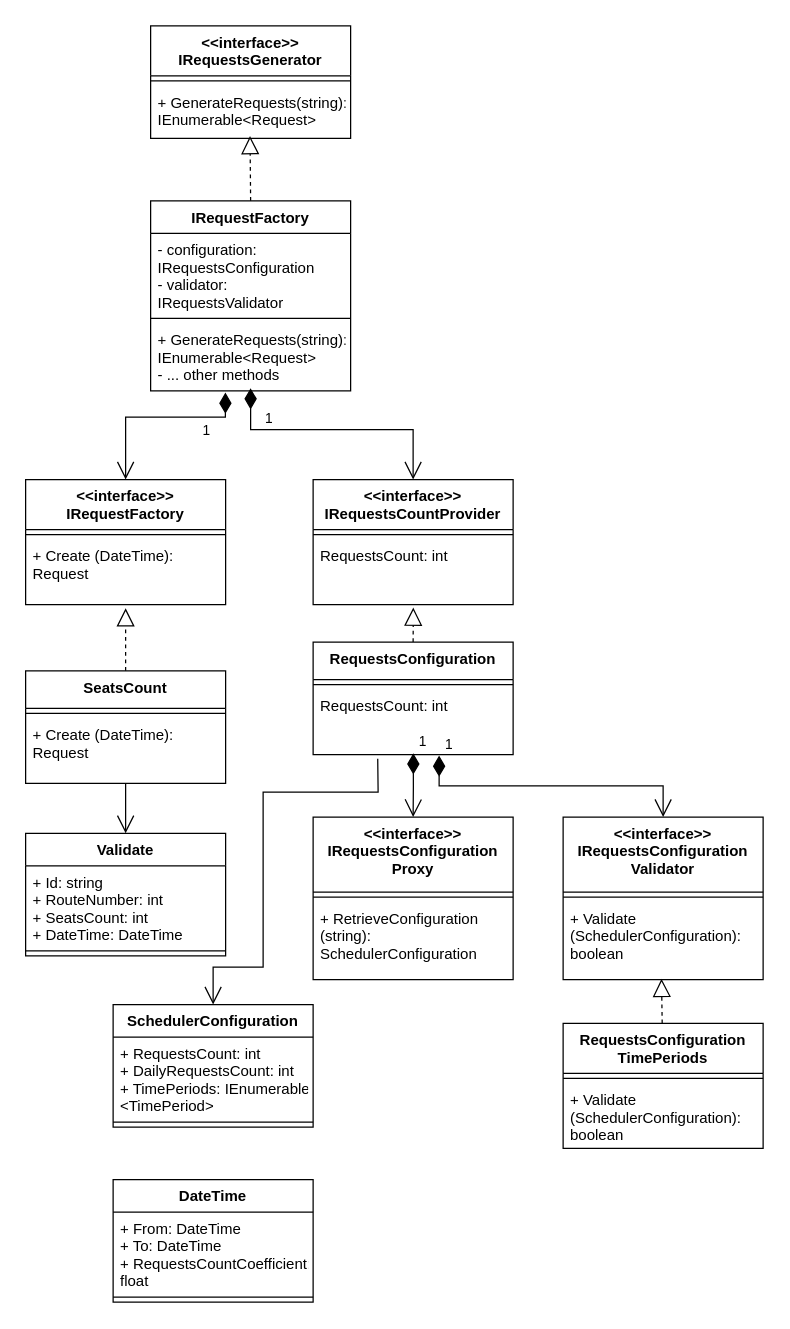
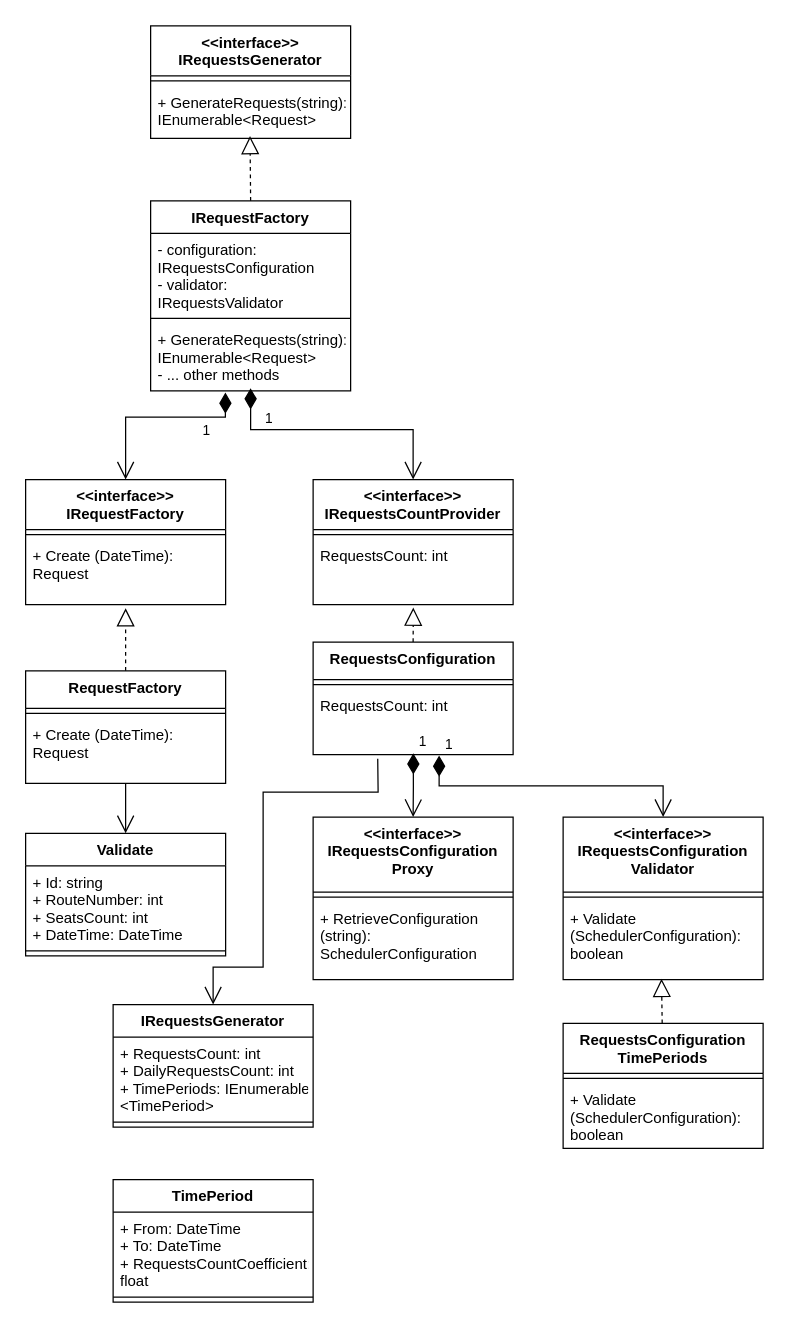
  <mxCell id="0" />
  <mxCell id="1" parent="0" />
  <mxCell id="2" value="&lt;&lt;interface&gt;&gt;&#10;IRequestsGenerator" style="swimlane;fontStyle=1;align=center;verticalAlign=top;childLayout=stackLayout;horizontal=1;startSize=40;horizontalStack=0;resizeParent=1;resizeParentMax=0;resizeLast=0;collapsible=1;marginBottom=0;" parent="1" vertex="1"><mxGeometry x="120" y="20" width="160" height="90" as="geometry" /></mxCell>
  <mxCell id="3" value="" style="line;strokeWidth=1;fillColor=none;align=left;verticalAlign=middle;spacingTop=-1;spacingLeft=3;spacingRight=3;rotatable=0;labelPosition=right;points=[];portConstraint=eastwest;" parent="2" vertex="1"><mxGeometry y="40" width="160" height="8" as="geometry" /></mxCell>
  <mxCell id="4" value="+ GenerateRequests(string): &#10;IEnumerable&lt;Request&gt;" style="text;strokeColor=none;fillColor=none;align=left;verticalAlign=top;spacingLeft=4;spacingRight=4;overflow=hidden;rotatable=0;points=[[0,0.5],[1,0.5]];portConstraint=eastwest;" parent="2" vertex="1"><mxGeometry y="48" width="160" height="42" as="geometry" /></mxCell>
  <mxCell id="5" value="IRequestFactory" style="swimlane;fontStyle=1;align=center;verticalAlign=top;childLayout=stackLayout;horizontal=1;startSize=26;horizontalStack=0;resizeParent=1;resizeParentMax=0;resizeLast=0;collapsible=1;marginBottom=0;" parent="1" vertex="1"><mxGeometry x="120" y="160" width="160" height="152" as="geometry" /></mxCell>
  <mxCell id="6" value="- configuration: &#10;IRequestsConfiguration&#10;- validator:&#10;IRequestsValidator" style="text;strokeColor=none;fillColor=none;align=left;verticalAlign=top;spacingLeft=4;spacingRight=4;overflow=hidden;rotatable=0;points=[[0,0.5],[1,0.5]];portConstraint=eastwest;" parent="5" vertex="1"><mxGeometry y="26" width="160" height="64" as="geometry" /></mxCell>
  <mxCell id="7" value="" style="line;strokeWidth=1;fillColor=none;align=left;verticalAlign=middle;spacingTop=-1;spacingLeft=3;spacingRight=3;rotatable=0;labelPosition=right;points=[];portConstraint=eastwest;" parent="5" vertex="1"><mxGeometry y="90" width="160" height="8" as="geometry" /></mxCell>
  <mxCell id="8" value="+ GenerateRequests(string):&#10;IEnumerable&lt;Request&gt;&#10;- ... other methods" style="text;strokeColor=none;fillColor=none;align=left;verticalAlign=top;spacingLeft=4;spacingRight=4;overflow=hidden;rotatable=0;points=[[0,0.5],[1,0.5]];portConstraint=eastwest;" parent="5" vertex="1"><mxGeometry y="98" width="160" height="54" as="geometry" /></mxCell>
  <mxCell id="9" value="" style="endArrow=block;dashed=1;endFill=0;endSize=12;html=1;rounded=0;entryX=0.497;entryY=0.959;entryDx=0;entryDy=0;entryPerimeter=0;exitX=0.5;exitY=0;exitDx=0;exitDy=0;" parent="1" source="5" target="4" edge="1"><mxGeometry width="160" relative="1" as="geometry"><mxPoint x="270" y="310" as="sourcePoint" /><mxPoint x="430" y="310" as="targetPoint" /></mxGeometry></mxCell>
  <mxCell id="10" value="&lt;&lt;interface&gt;&gt;&#10;IRequestsConfiguration&#10;Proxy" style="swimlane;fontStyle=1;align=center;verticalAlign=top;childLayout=stackLayout;horizontal=1;startSize=60;horizontalStack=0;resizeParent=1;resizeParentMax=0;resizeLast=0;collapsible=1;marginBottom=0;" parent="1" vertex="1"><mxGeometry x="250" y="653" width="160" height="130" as="geometry" /></mxCell>
  <mxCell id="11" value="" style="line;strokeWidth=1;fillColor=none;align=left;verticalAlign=middle;spacingTop=-1;spacingLeft=3;spacingRight=3;rotatable=0;labelPosition=right;points=[];portConstraint=eastwest;" parent="10" vertex="1"><mxGeometry y="60" width="160" height="8" as="geometry" /></mxCell>
  <mxCell id="12" value="+ RetrieveConfiguration&#10;(string): &#10;SchedulerConfiguration" style="text;strokeColor=none;fillColor=none;align=left;verticalAlign=top;spacingLeft=4;spacingRight=4;overflow=hidden;rotatable=0;points=[[0,0.5],[1,0.5]];portConstraint=eastwest;" parent="10" vertex="1"><mxGeometry y="68" width="160" height="62" as="geometry" /></mxCell>
  <mxCell id="13" value="1" style="endArrow=open;html=1;endSize=12;startArrow=diamondThin;startSize=14;startFill=1;edgeStyle=orthogonalEdgeStyle;align=left;verticalAlign=bottom;rounded=0;entryX=0.5;entryY=0;entryDx=0;entryDy=0;" parent="1" target="39" edge="1"><mxGeometry x="-0.576" relative="1" as="geometry"><mxPoint x="200" y="310" as="sourcePoint" /><mxPoint x="430" y="330" as="targetPoint" /><mxPoint as="offset" /><Array as="points"><mxPoint x="200" y="343" /><mxPoint x="330" y="343" /></Array></mxGeometry></mxCell>
  <mxCell id="14" value="Validate" style="swimlane;fontStyle=1;align=center;verticalAlign=top;childLayout=stackLayout;horizontal=1;startSize=26;horizontalStack=0;resizeParent=1;resizeParentMax=0;resizeLast=0;collapsible=1;marginBottom=0;" parent="1" vertex="1"><mxGeometry x="20" y="666" width="160" height="98" as="geometry" /></mxCell>
  <mxCell id="15" value="+ Id: string&#10;+ RouteNumber: int&#10;+ SeatsCount: int&#10;+ DateTime: DateTime" style="text;strokeColor=none;fillColor=none;align=left;verticalAlign=top;spacingLeft=4;spacingRight=4;overflow=hidden;rotatable=0;points=[[0,0.5],[1,0.5]];portConstraint=eastwest;" parent="14" vertex="1"><mxGeometry y="26" width="160" height="64" as="geometry" /></mxCell>
  <mxCell id="16" value="" style="line;strokeWidth=1;fillColor=none;align=left;verticalAlign=middle;spacingTop=-1;spacingLeft=3;spacingRight=3;rotatable=0;labelPosition=right;points=[];portConstraint=eastwest;" parent="14" vertex="1"><mxGeometry y="90" width="160" height="8" as="geometry" /></mxCell>
- <mxCell id="17" value="SchedulerConfiguration" style="swimlane;fontStyle=1;align=center;verticalAlign=top;childLayout=stackLayout;horizontal=1;startSize=26;horizontalStack=0;resizeParent=1;resizeParentMax=0;resizeLast=0;collapsible=1;marginBottom=0;" parent="1" vertex="1"><mxGeometry x="90" y="803" width="160" height="98" as="geometry" /></mxCell>
+ <mxCell id="17" value="IRequestsGenerator" style="swimlane;fontStyle=1;align=center;verticalAlign=top;childLayout=stackLayout;horizontal=1;startSize=26;horizontalStack=0;resizeParent=1;resizeParentMax=0;resizeLast=0;collapsible=1;marginBottom=0;" parent="1" vertex="1"><mxGeometry x="90" y="803" width="160" height="98" as="geometry" /></mxCell>
  <mxCell id="18" value="+ RequestsCount: int&#10;+ DailyRequestsCount: int&#10;+ TimePeriods: IEnumerable&#10;&lt;TimePeriod&gt;" style="text;strokeColor=none;fillColor=none;align=left;verticalAlign=top;spacingLeft=4;spacingRight=4;overflow=hidden;rotatable=0;points=[[0,0.5],[1,0.5]];portConstraint=eastwest;" parent="17" vertex="1"><mxGeometry y="26" width="160" height="64" as="geometry" /></mxCell>
  <mxCell id="19" value="" style="line;strokeWidth=1;fillColor=none;align=left;verticalAlign=middle;spacingTop=-1;spacingLeft=3;spacingRight=3;rotatable=0;labelPosition=right;points=[];portConstraint=eastwest;" parent="17" vertex="1"><mxGeometry y="90" width="160" height="8" as="geometry" /></mxCell>
- <mxCell id="20" value="DateTime" style="swimlane;fontStyle=1;align=center;verticalAlign=top;childLayout=stackLayout;horizontal=1;startSize=26;horizontalStack=0;resizeParent=1;resizeParentMax=0;resizeLast=0;collapsible=1;marginBottom=0;" parent="1" vertex="1"><mxGeometry x="90" y="943" width="160" height="98" as="geometry" /></mxCell>
+ <mxCell id="20" value="TimePeriod" style="swimlane;fontStyle=1;align=center;verticalAlign=top;childLayout=stackLayout;horizontal=1;startSize=26;horizontalStack=0;resizeParent=1;resizeParentMax=0;resizeLast=0;collapsible=1;marginBottom=0;" parent="1" vertex="1"><mxGeometry x="90" y="943" width="160" height="98" as="geometry" /></mxCell>
  <mxCell id="21" value="+ From: DateTime&#10;+ To: DateTime&#10;+ RequestsCountCoefficient:&#10;float" style="text;strokeColor=none;fillColor=none;align=left;verticalAlign=top;spacingLeft=4;spacingRight=4;overflow=hidden;rotatable=0;points=[[0,0.5],[1,0.5]];portConstraint=eastwest;" parent="20" vertex="1"><mxGeometry y="26" width="160" height="64" as="geometry" /></mxCell>
  <mxCell id="22" value="" style="line;strokeWidth=1;fillColor=none;align=left;verticalAlign=middle;spacingTop=-1;spacingLeft=3;spacingRight=3;rotatable=0;labelPosition=right;points=[];portConstraint=eastwest;" parent="20" vertex="1"><mxGeometry y="90" width="160" height="8" as="geometry" /></mxCell>
  <mxCell id="23" value="&lt;&lt;interface&gt;&gt;&#10;IRequestsConfiguration&#10;Validator" style="swimlane;fontStyle=1;align=center;verticalAlign=top;childLayout=stackLayout;horizontal=1;startSize=60;horizontalStack=0;resizeParent=1;resizeParentMax=0;resizeLast=0;collapsible=1;marginBottom=0;" parent="1" vertex="1"><mxGeometry x="450" y="653" width="160" height="130" as="geometry" /></mxCell>
  <mxCell id="24" value="" style="line;strokeWidth=1;fillColor=none;align=left;verticalAlign=middle;spacingTop=-1;spacingLeft=3;spacingRight=3;rotatable=0;labelPosition=right;points=[];portConstraint=eastwest;" parent="23" vertex="1"><mxGeometry y="60" width="160" height="8" as="geometry" /></mxCell>
  <mxCell id="25" value="+ Validate&#10;(SchedulerConfiguration): &#10;boolean" style="text;strokeColor=none;fillColor=none;align=left;verticalAlign=top;spacingLeft=4;spacingRight=4;overflow=hidden;rotatable=0;points=[[0,0.5],[1,0.5]];portConstraint=eastwest;" parent="23" vertex="1"><mxGeometry y="68" width="160" height="62" as="geometry" /></mxCell>
  <mxCell id="26" value="RequestsConfiguration&#10;TimePeriods" style="swimlane;fontStyle=1;align=center;verticalAlign=top;childLayout=stackLayout;horizontal=1;startSize=40;horizontalStack=0;resizeParent=1;resizeParentMax=0;resizeLast=0;collapsible=1;marginBottom=0;" parent="1" vertex="1"><mxGeometry x="450" y="818" width="160" height="100" as="geometry" /></mxCell>
  <mxCell id="27" value="" style="line;strokeWidth=1;fillColor=none;align=left;verticalAlign=middle;spacingTop=-1;spacingLeft=3;spacingRight=3;rotatable=0;labelPosition=right;points=[];portConstraint=eastwest;" parent="26" vertex="1"><mxGeometry y="40" width="160" height="8" as="geometry" /></mxCell>
  <mxCell id="28" value="+ Validate&#10;(SchedulerConfiguration):&#10;boolean" style="text;strokeColor=none;fillColor=none;align=left;verticalAlign=top;spacingLeft=4;spacingRight=4;overflow=hidden;rotatable=0;points=[[0,0.5],[1,0.5]];portConstraint=eastwest;" parent="26" vertex="1"><mxGeometry y="48" width="160" height="52" as="geometry" /></mxCell>
  <mxCell id="29" value="" style="endArrow=block;dashed=1;endFill=0;endSize=12;html=1;rounded=0;entryX=0.492;entryY=0.991;entryDx=0;entryDy=0;entryPerimeter=0;" parent="1" source="26" target="25" edge="1"><mxGeometry width="160" relative="1" as="geometry"><mxPoint x="320" y="513" as="sourcePoint" /><mxPoint x="319.52" y="457.934" as="targetPoint" /></mxGeometry></mxCell>
  <mxCell id="30" value="&lt;&lt;interface&gt;&gt;&#10;IRequestFactory" style="swimlane;fontStyle=1;align=center;verticalAlign=top;childLayout=stackLayout;horizontal=1;startSize=40;horizontalStack=0;resizeParent=1;resizeParentMax=0;resizeLast=0;collapsible=1;marginBottom=0;" vertex="1" parent="1"><mxGeometry x="20" y="383" width="160" height="100" as="geometry" /></mxCell>
  <mxCell id="31" value="" style="line;strokeWidth=1;fillColor=none;align=left;verticalAlign=middle;spacingTop=-1;spacingLeft=3;spacingRight=3;rotatable=0;labelPosition=right;points=[];portConstraint=eastwest;" vertex="1" parent="30"><mxGeometry y="40" width="160" height="8" as="geometry" /></mxCell>
  <mxCell id="32" value="+ Create (DateTime): &#10;Request" style="text;strokeColor=none;fillColor=none;align=left;verticalAlign=top;spacingLeft=4;spacingRight=4;overflow=hidden;rotatable=0;points=[[0,0.5],[1,0.5]];portConstraint=eastwest;" vertex="1" parent="30"><mxGeometry y="48" width="160" height="52" as="geometry" /></mxCell>
  <mxCell id="33" value="1" style="endArrow=open;html=1;endSize=12;startArrow=diamondThin;startSize=14;startFill=1;edgeStyle=orthogonalEdgeStyle;align=left;verticalAlign=bottom;rounded=0;entryX=0.5;entryY=0;entryDx=0;entryDy=0;exitX=0.374;exitY=1.027;exitDx=0;exitDy=0;exitPerimeter=0;" edge="1" parent="1" source="8" target="30"><mxGeometry x="-0.473" y="20" relative="1" as="geometry"><mxPoint x="210" y="343" as="sourcePoint" /><mxPoint x="210" y="420" as="targetPoint" /><mxPoint as="offset" /><Array as="points"><mxPoint x="180" y="333" /><mxPoint x="100" y="333" /></Array></mxGeometry></mxCell>
- <mxCell id="34" value="SeatsCount" style="swimlane;fontStyle=1;align=center;verticalAlign=top;childLayout=stackLayout;horizontal=1;startSize=30;horizontalStack=0;resizeParent=1;resizeParentMax=0;resizeLast=0;collapsible=1;marginBottom=0;" vertex="1" parent="1"><mxGeometry x="20" y="536" width="160" height="90" as="geometry" /></mxCell>
+ <mxCell id="34" value="RequestFactory" style="swimlane;fontStyle=1;align=center;verticalAlign=top;childLayout=stackLayout;horizontal=1;startSize=30;horizontalStack=0;resizeParent=1;resizeParentMax=0;resizeLast=0;collapsible=1;marginBottom=0;" vertex="1" parent="1"><mxGeometry x="20" y="536" width="160" height="90" as="geometry" /></mxCell>
  <mxCell id="35" value="" style="line;strokeWidth=1;fillColor=none;align=left;verticalAlign=middle;spacingTop=-1;spacingLeft=3;spacingRight=3;rotatable=0;labelPosition=right;points=[];portConstraint=eastwest;" vertex="1" parent="34"><mxGeometry y="30" width="160" height="8" as="geometry" /></mxCell>
  <mxCell id="36" value="+ Create (DateTime):&#10;Request" style="text;strokeColor=none;fillColor=none;align=left;verticalAlign=top;spacingLeft=4;spacingRight=4;overflow=hidden;rotatable=0;points=[[0,0.5],[1,0.5]];portConstraint=eastwest;" vertex="1" parent="34"><mxGeometry y="38" width="160" height="52" as="geometry" /></mxCell>
  <mxCell id="37" value="" style="endArrow=block;dashed=1;endFill=0;endSize=12;html=1;rounded=0;exitX=0.5;exitY=0;exitDx=0;exitDy=0;" edge="1" parent="1" source="34"><mxGeometry width="160" relative="1" as="geometry"><mxPoint x="789.252" y="558" as="sourcePoint" /><mxPoint x="100" y="486" as="targetPoint" /></mxGeometry></mxCell>
  <mxCell id="38" value="" style="endArrow=open;endFill=1;endSize=12;html=1;rounded=0;entryX=0.5;entryY=0;entryDx=0;entryDy=0;" edge="1" parent="1" target="14"><mxGeometry width="160" relative="1" as="geometry"><mxPoint x="100" y="626" as="sourcePoint" /><mxPoint x="890" y="546" as="targetPoint" /></mxGeometry></mxCell>
  <mxCell id="39" value="&lt;&lt;interface&gt;&gt;&#10;IRequestsCountProvider" style="swimlane;fontStyle=1;align=center;verticalAlign=top;childLayout=stackLayout;horizontal=1;startSize=40;horizontalStack=0;resizeParent=1;resizeParentMax=0;resizeLast=0;collapsible=1;marginBottom=0;" vertex="1" parent="1"><mxGeometry x="250" y="383" width="160" height="100" as="geometry" /></mxCell>
  <mxCell id="40" value="" style="line;strokeWidth=1;fillColor=none;align=left;verticalAlign=middle;spacingTop=-1;spacingLeft=3;spacingRight=3;rotatable=0;labelPosition=right;points=[];portConstraint=eastwest;" vertex="1" parent="39"><mxGeometry y="40" width="160" height="8" as="geometry" /></mxCell>
  <mxCell id="41" value="RequestsCount: int" style="text;strokeColor=none;fillColor=none;align=left;verticalAlign=top;spacingLeft=4;spacingRight=4;overflow=hidden;rotatable=0;points=[[0,0.5],[1,0.5]];portConstraint=eastwest;" vertex="1" parent="39"><mxGeometry y="48" width="160" height="52" as="geometry" /></mxCell>
  <mxCell id="42" value="RequestsConfiguration" style="swimlane;fontStyle=1;align=center;verticalAlign=top;childLayout=stackLayout;horizontal=1;startSize=30;horizontalStack=0;resizeParent=1;resizeParentMax=0;resizeLast=0;collapsible=1;marginBottom=0;" vertex="1" parent="1"><mxGeometry x="250" y="513" width="160" height="90" as="geometry" /></mxCell>
  <mxCell id="43" value="" style="line;strokeWidth=1;fillColor=none;align=left;verticalAlign=middle;spacingTop=-1;spacingLeft=3;spacingRight=3;rotatable=0;labelPosition=right;points=[];portConstraint=eastwest;" vertex="1" parent="42"><mxGeometry y="30" width="160" height="8" as="geometry" /></mxCell>
  <mxCell id="44" value="RequestsCount: int" style="text;strokeColor=none;fillColor=none;align=left;verticalAlign=top;spacingLeft=4;spacingRight=4;overflow=hidden;rotatable=0;points=[[0,0.5],[1,0.5]];portConstraint=eastwest;" vertex="1" parent="42"><mxGeometry y="38" width="160" height="52" as="geometry" /></mxCell>
  <mxCell id="45" value="" style="endArrow=block;dashed=1;endFill=0;endSize=12;html=1;rounded=0;entryX=0.501;entryY=1.048;entryDx=0;entryDy=0;entryPerimeter=0;exitX=0.5;exitY=0;exitDx=0;exitDy=0;" edge="1" parent="1" source="42" target="41"><mxGeometry width="160" relative="1" as="geometry"><mxPoint x="689.252" y="545" as="sourcePoint" /><mxPoint x="688.72" y="509.442" as="targetPoint" /></mxGeometry></mxCell>
  <mxCell id="46" value="1" style="endArrow=open;html=1;endSize=12;startArrow=diamondThin;startSize=14;startFill=1;edgeStyle=orthogonalEdgeStyle;align=left;verticalAlign=bottom;rounded=0;entryX=0.5;entryY=0;entryDx=0;entryDy=0;exitX=0.501;exitY=0.982;exitDx=0;exitDy=0;exitPerimeter=0;" edge="1" parent="1" source="44" target="10"><mxGeometry x="-1" y="3" relative="1" as="geometry"><mxPoint x="330" y="613" as="sourcePoint" /><mxPoint x="790" y="653" as="targetPoint" /></mxGeometry></mxCell>
  <mxCell id="47" value="" style="endArrow=open;endFill=1;endSize=12;html=1;rounded=0;entryX=0.5;entryY=0;entryDx=0;entryDy=0;exitX=0.323;exitY=1.064;exitDx=0;exitDy=0;exitPerimeter=0;" edge="1" parent="1" source="44" target="17"><mxGeometry width="160" relative="1" as="geometry"><mxPoint x="310" y="623" as="sourcePoint" /><mxPoint x="790" y="583" as="targetPoint" /><Array as="points"><mxPoint x="302" y="633" /><mxPoint x="210" y="633" /><mxPoint x="210" y="773" /><mxPoint x="170" y="773" /></Array></mxGeometry></mxCell>
  <mxCell id="48" value="1" style="endArrow=open;html=1;endSize=12;startArrow=diamondThin;startSize=14;startFill=1;edgeStyle=orthogonalEdgeStyle;align=left;verticalAlign=bottom;rounded=0;exitX=0.63;exitY=1.016;exitDx=0;exitDy=0;exitPerimeter=0;entryX=0.5;entryY=0;entryDx=0;entryDy=0;" edge="1" parent="1" source="44" target="23"><mxGeometry x="-1" y="3" relative="1" as="geometry"><mxPoint x="390" y="663" as="sourcePoint" /><mxPoint x="550" y="663" as="targetPoint" /></mxGeometry></mxCell>
